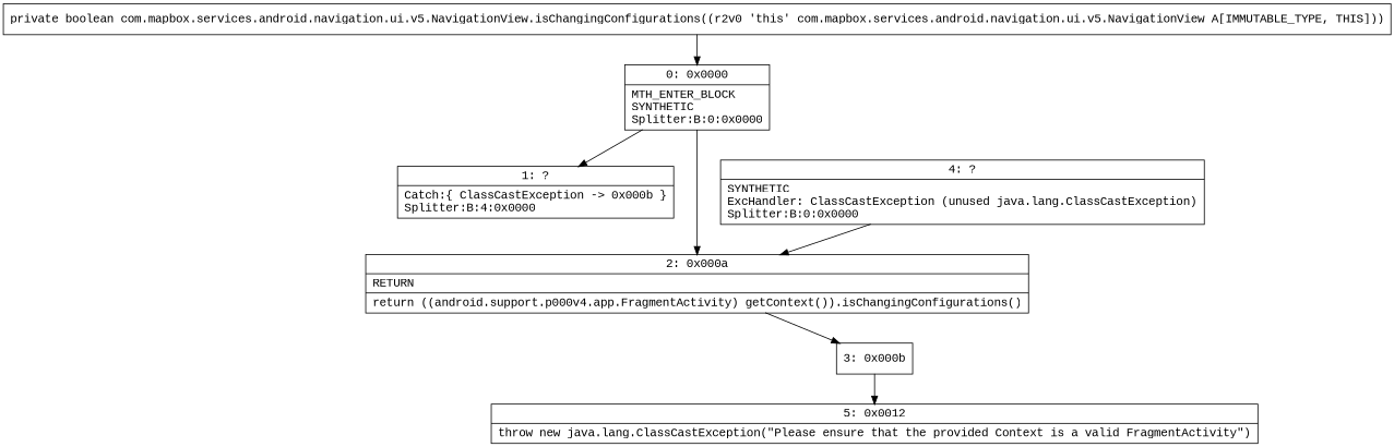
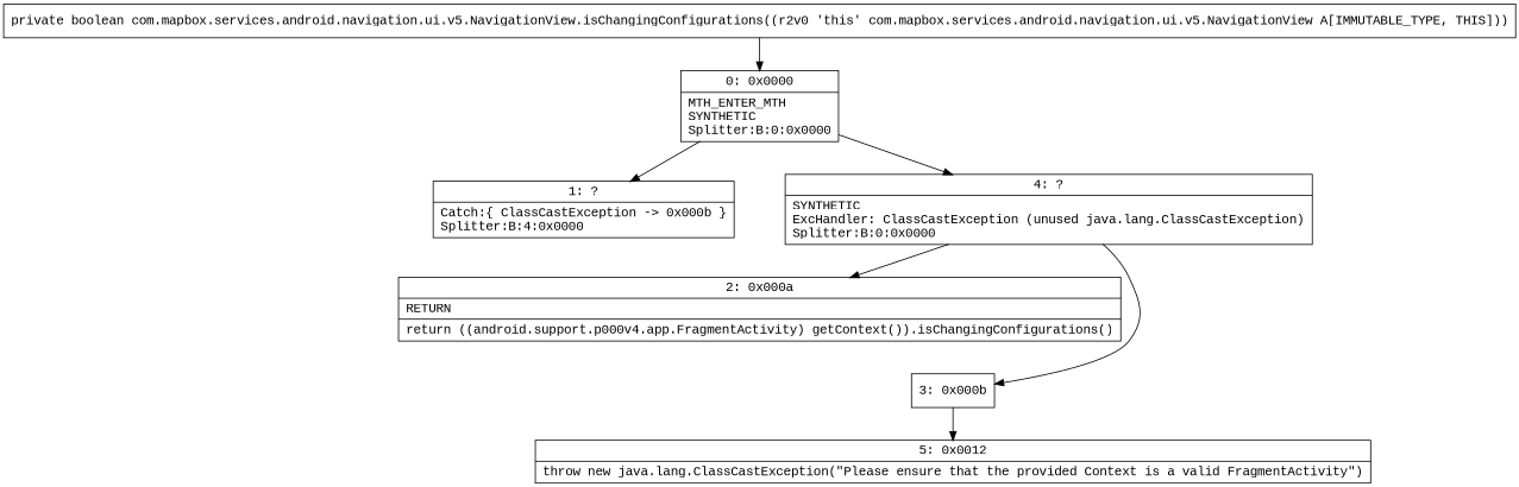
  digraph {
    fontname="Liberation Mono"
    node [fontname="Liberation Mono" shape=record]
    edge [fontname="Liberation Mono"]
-   n1 [label="{0\:\ 0x0000|MTH_ENTER_BLOCK\lSYNTHETIC\lSplitter:B:0:0x0000\l}"]
+   n1 [label="{0\:\ 0x0000|MTH_ENTER_MTH\lSYNTHETIC\lSplitter:B:0:0x0000\l}"]
    n2 [label="{1\:\ ?|Catch:\{ ClassCastException \-\> 0x000b \}\lSplitter:B:4:0x0000\l}"]
    n3 [label="{4\:\ ?|SYNTHETIC\lExcHandler: ClassCastException (unused java.lang.ClassCastException)\lSplitter:B:0:0x0000\l}"]
    n4 [label="{2\:\ 0x000a|RETURN\l|return ((android.support.p000v4.app.FragmentActivity) getContext()).isChangingConfigurations()\l}"]
    n5 [label="{3\:\ 0x000b}"]
    n6 [label="{5\:\ 0x0012|throw new java.lang.ClassCastException(\"Please ensure that the provided Context is a valid FragmentActivity\")\l}"]
    n7 [label="{private boolean com.mapbox.services.android.navigation.ui.v5.NavigationView.isChangingConfigurations((r2v0 'this' com.mapbox.services.android.navigation.ui.v5.NavigationView A[IMMUTABLE_TYPE, THIS])) }"]
    n1 -> n2
-   n1 -> n4
+   n1 -> n3
    n3 -> n4
-   n4 -> n5
+   n3 -> n5
    n5 -> n6
    n7 -> n1
  }
